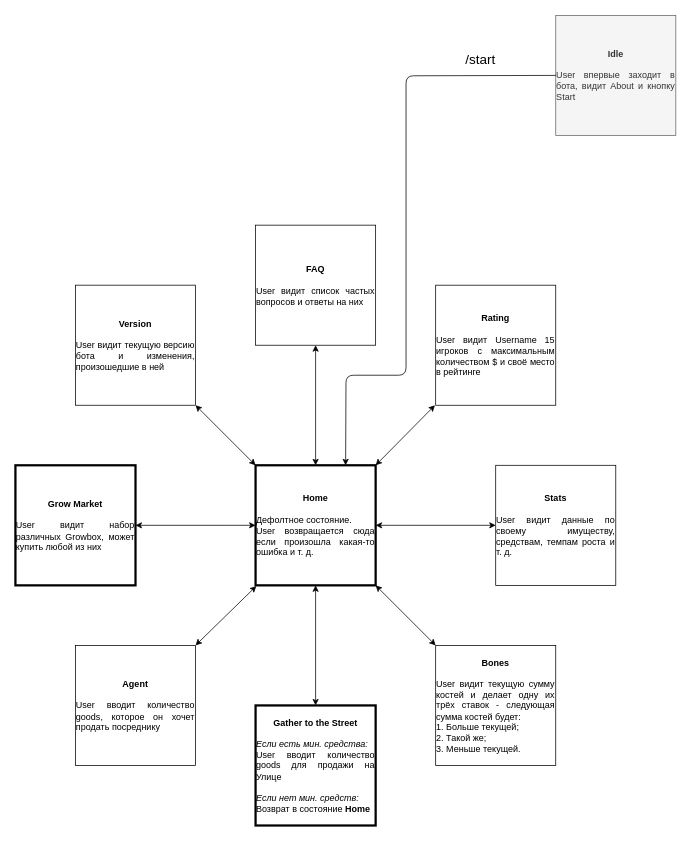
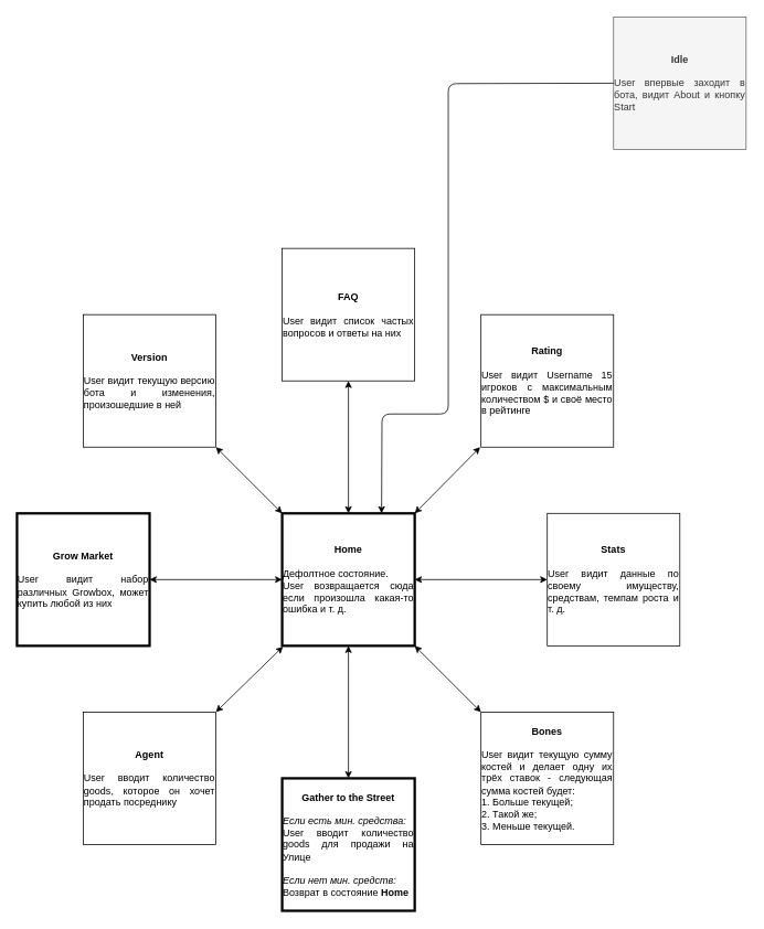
  <mxCell id="0" />
  <mxCell id="1" parent="0" />
  <mxCell id="2" value="&lt;div&gt;&lt;b&gt;Idle&lt;/b&gt;&lt;/div&gt;&lt;font style=&quot;vertical-align: inherit&quot;&gt;&lt;div&gt;&lt;b&gt;&lt;br&gt;&lt;/b&gt;&lt;/div&gt;&lt;font style=&quot;vertical-align: inherit&quot;&gt;&lt;div style=&quot;text-align: justify&quot;&gt;&lt;span&gt;User впервые заходит в бота, видит About и кнопку Start&lt;/span&gt;&lt;/div&gt;&lt;/font&gt;&lt;/font&gt;" style="whiteSpace=wrap;html=1;aspect=fixed;align=center;strokeWidth=1;fillColor=#f5f5f5;strokeColor=#666666;fontColor=#333333;" parent="1" vertex="1"><mxGeometry x="740" y="20.088" width="160" height="160" as="geometry" /></mxCell>
  <mxCell id="3" value="&lt;b&gt;Home&lt;/b&gt;&lt;br&gt;&lt;br&gt;&lt;div style=&quot;text-align: justify&quot;&gt;&lt;span&gt;Дефолтное состояние.&amp;nbsp;&lt;/span&gt;&lt;/div&gt;&lt;div style=&quot;text-align: justify&quot;&gt;&lt;span&gt;User возвращается сюда если произошла какая-то ошибка и т. д.&lt;/span&gt;&lt;/div&gt;" style="whiteSpace=wrap;html=1;aspect=fixed;strokeWidth=3;" parent="1" vertex="1"><mxGeometry x="340" y="619.5" width="160" height="160" as="geometry" /></mxCell>
  <mxCell id="4" value="&lt;b&gt;Version&lt;/b&gt;&lt;br&gt;&lt;br&gt;&lt;div style=&quot;text-align: justify&quot;&gt;&lt;span&gt;User видит текущую версию бота и изменения, произошедшие в ней&lt;/span&gt;&lt;/div&gt;" style="whiteSpace=wrap;html=1;aspect=fixed;" parent="1" vertex="1"><mxGeometry x="100" y="379.5" width="160" height="160" as="geometry" /></mxCell>
  <mxCell id="5" value="&lt;b&gt;Grow Market&lt;/b&gt;&lt;br&gt;&lt;br&gt;&lt;div style=&quot;text-align: justify&quot;&gt;&lt;span&gt;User видит набор различных Growbox, может купить любой из них&lt;/span&gt;&lt;/div&gt;" style="whiteSpace=wrap;html=1;aspect=fixed;strokeWidth=3;" parent="1" vertex="1"><mxGeometry x="20" y="619.524" width="160" height="160" as="geometry" /></mxCell>
  <mxCell id="6" value="&lt;b&gt;Gather to the Street&lt;/b&gt;&lt;br&gt;&lt;br&gt;&lt;div style=&quot;text-align: justify&quot;&gt;&lt;i&gt;Если есть мин. средства:&lt;/i&gt;&lt;/div&gt;&lt;div style=&quot;text-align: justify&quot;&gt;&lt;span&gt;User вводит количество goods для продажи на Улице&lt;/span&gt;&lt;/div&gt;&lt;div style=&quot;text-align: justify&quot;&gt;&lt;br&gt;&lt;/div&gt;&lt;i&gt;&lt;div style=&quot;text-align: justify&quot;&gt;&lt;i&gt;Если нет мин. средств:&lt;/i&gt;&lt;/div&gt;&lt;/i&gt;&lt;div style=&quot;text-align: justify&quot;&gt;Возврат в состояние &lt;b&gt;Home&lt;/b&gt;&lt;/div&gt;" style="whiteSpace=wrap;html=1;aspect=fixed;strokeWidth=3;" parent="1" vertex="1"><mxGeometry x="340" y="939.524" width="160" height="160" as="geometry" /></mxCell>
  <mxCell id="7" value="&lt;b&gt;Agent&lt;/b&gt;&lt;br&gt;&lt;br&gt;&lt;div style=&quot;text-align: justify&quot;&gt;&lt;span&gt;User вводит количество goods, которое он хочет продать посреднику&lt;/span&gt;&lt;/div&gt;" style="whiteSpace=wrap;html=1;aspect=fixed;" parent="1" vertex="1"><mxGeometry x="100" y="859.524" width="160" height="160" as="geometry" /></mxCell>
  <mxCell id="8" value="&lt;b&gt;Rating&lt;/b&gt;&lt;br&gt;&lt;br&gt;&lt;div style=&quot;text-align: justify&quot;&gt;&lt;span&gt;User видит Username 15 игроков с максимальным количеством $ и своё место в рейтинге&lt;/span&gt;&lt;/div&gt;" style="whiteSpace=wrap;html=1;aspect=fixed;" parent="1" vertex="1"><mxGeometry x="580" y="379.524" width="160" height="160" as="geometry" /></mxCell>
  <mxCell id="9" value="&lt;b&gt;Stats&lt;/b&gt;&lt;br&gt;&lt;br&gt;&lt;div style=&quot;text-align: justify&quot;&gt;&lt;span&gt;User видит данные по своему имуществу, средствам, темпам роста и т. д.&lt;/span&gt;&lt;/div&gt;" style="whiteSpace=wrap;html=1;aspect=fixed;" parent="1" vertex="1"><mxGeometry x="660" y="619.524" width="160" height="160" as="geometry" /></mxCell>
  <mxCell id="10" value="&lt;b&gt;Bones&lt;/b&gt;&lt;br&gt;&lt;br&gt;&lt;div style=&quot;text-align: justify&quot;&gt;&lt;span&gt;User видит текущую сумму костей и делает одну их трёх ставок - следующая сумма костей будет:&lt;/span&gt;&lt;/div&gt;&lt;div style=&quot;text-align: justify&quot;&gt;&lt;span&gt;1. Больше текущей;&lt;/span&gt;&lt;/div&gt;&lt;div style=&quot;text-align: justify&quot;&gt;&lt;span&gt;2. Такой же;&lt;/span&gt;&lt;/div&gt;&lt;div style=&quot;text-align: justify&quot;&gt;&lt;span&gt;3. Меньше текущей.&lt;/span&gt;&lt;/div&gt;" style="whiteSpace=wrap;html=1;aspect=fixed;" parent="1" vertex="1"><mxGeometry x="580" y="859.524" width="160" height="160" as="geometry" /></mxCell>
  <mxCell id="11" value="&lt;b&gt;FAQ&lt;/b&gt;&lt;br&gt;&lt;br&gt;&lt;div style=&quot;text-align: justify&quot;&gt;&lt;span&gt;User видит список частых вопросов и ответы на них&lt;/span&gt;&lt;/div&gt;" style="whiteSpace=wrap;html=1;aspect=fixed;" vertex="1" parent="1"><mxGeometry x="340" y="299.524" width="160" height="160" as="geometry" /></mxCell>
  <mxCell id="12" value="" style="endArrow=classic;startArrow=classic;html=1;exitX=1;exitY=0.5;exitDx=0;exitDy=0;" edge="1" parent="1" source="5"><mxGeometry width="50" height="50" relative="1" as="geometry"><mxPoint x="290" y="749.5" as="sourcePoint" /><mxPoint x="340" y="699.5" as="targetPoint" /></mxGeometry></mxCell>
  <mxCell id="13" value="" style="endArrow=classic;startArrow=classic;html=1;" edge="1" parent="1"><mxGeometry width="50" height="50" relative="1" as="geometry"><mxPoint x="420" y="939.5" as="sourcePoint" /><mxPoint x="420" y="779.5" as="targetPoint" /></mxGeometry></mxCell>
  <mxCell id="14" value="" style="endArrow=classic;startArrow=classic;html=1;entryX=-0.006;entryY=1;entryDx=0;entryDy=0;entryPerimeter=0;" edge="1" parent="1" target="8"><mxGeometry width="50" height="50" relative="1" as="geometry"><mxPoint x="500" y="619.5" as="sourcePoint" /><mxPoint x="640" y="509.5" as="targetPoint" /></mxGeometry></mxCell>
  <mxCell id="15" value="" style="endArrow=classic;startArrow=classic;html=1;entryX=0;entryY=0.5;entryDx=0;entryDy=0;" edge="1" parent="1" target="9"><mxGeometry width="50" height="50" relative="1" as="geometry"><mxPoint x="500" y="699.5" as="sourcePoint" /><mxPoint x="550" y="649.5" as="targetPoint" /></mxGeometry></mxCell>
  <mxCell id="16" value="" style="endArrow=classic;startArrow=classic;html=1;exitX=1;exitY=1;exitDx=0;exitDy=0;exitPerimeter=0;" edge="1" parent="1" source="4"><mxGeometry width="50" height="50" relative="1" as="geometry"><mxPoint x="290" y="669.5" as="sourcePoint" /><mxPoint x="340" y="619.5" as="targetPoint" /></mxGeometry></mxCell>
  <mxCell id="17" value="" style="endArrow=classic;startArrow=classic;html=1;entryX=0.5;entryY=1;entryDx=0;entryDy=0;" edge="1" parent="1" target="11"><mxGeometry width="50" height="50" relative="1" as="geometry"><mxPoint x="420" y="619.5" as="sourcePoint" /><mxPoint x="470" y="569.5" as="targetPoint" /></mxGeometry></mxCell>
  <mxCell id="18" value="" style="endArrow=classic;startArrow=classic;html=1;entryX=0.006;entryY=1.006;entryDx=0;entryDy=0;entryPerimeter=0;" edge="1" parent="1" target="3"><mxGeometry width="50" height="50" relative="1" as="geometry"><mxPoint x="260" y="859.5" as="sourcePoint" /><mxPoint x="310" y="809.5" as="targetPoint" /></mxGeometry></mxCell>
  <mxCell id="19" value="" style="endArrow=classic;startArrow=classic;html=1;" edge="1" parent="1"><mxGeometry width="50" height="50" relative="1" as="geometry"><mxPoint x="500" y="779.5" as="sourcePoint" /><mxPoint x="580" y="859.5" as="targetPoint" /></mxGeometry></mxCell>
  <mxCell id="20" value="" style="endArrow=classic;html=1;entryX=0.75;entryY=0;entryDx=0;entryDy=0;" edge="1" parent="1" target="3"><mxGeometry width="50" height="50" relative="1" as="geometry"><mxPoint x="740" y="100" as="sourcePoint" /><mxPoint x="790" y="50" as="targetPoint" /><Array as="points"><mxPoint x="540.5" y="100.5" /><mxPoint x="540.5" y="499.5" /><mxPoint x="460.5" y="499.5" /></Array></mxGeometry></mxCell>
- <mxCell id="21" value="&lt;font style=&quot;font-size: 18px&quot;&gt;/start&lt;/font&gt;" style="text;html=1;strokeColor=none;fillColor=none;align=center;verticalAlign=middle;whiteSpace=wrap;rounded=0;" vertex="1" parent="1"><mxGeometry x="620" y="68.5" width="40" height="20" as="geometry" /></mxCell>
